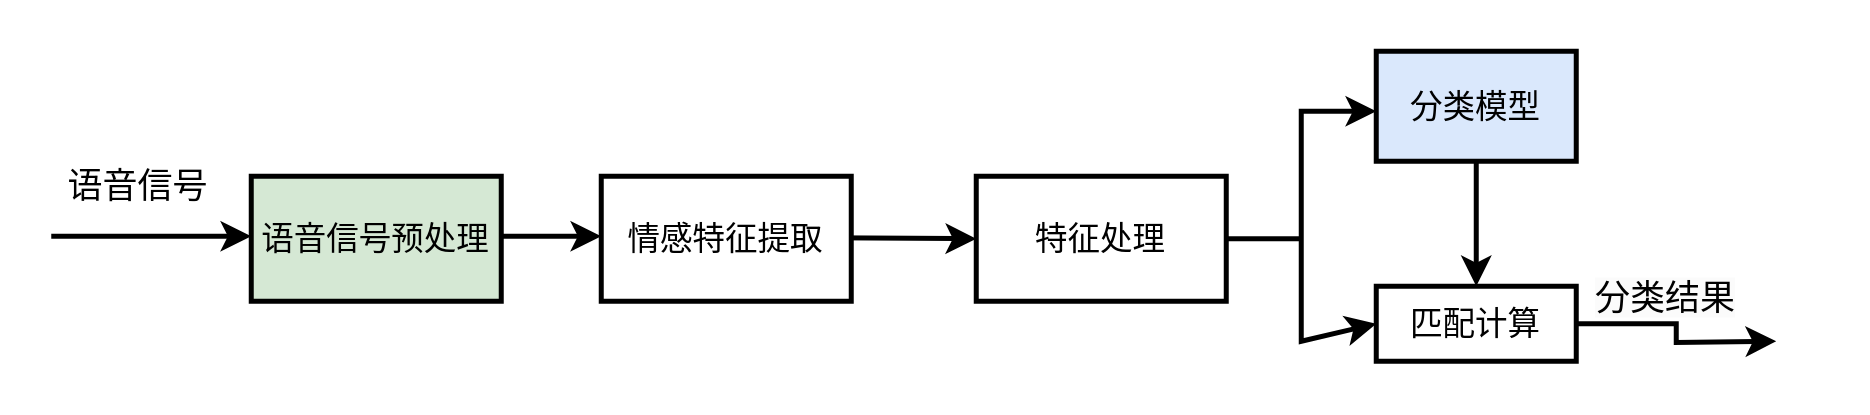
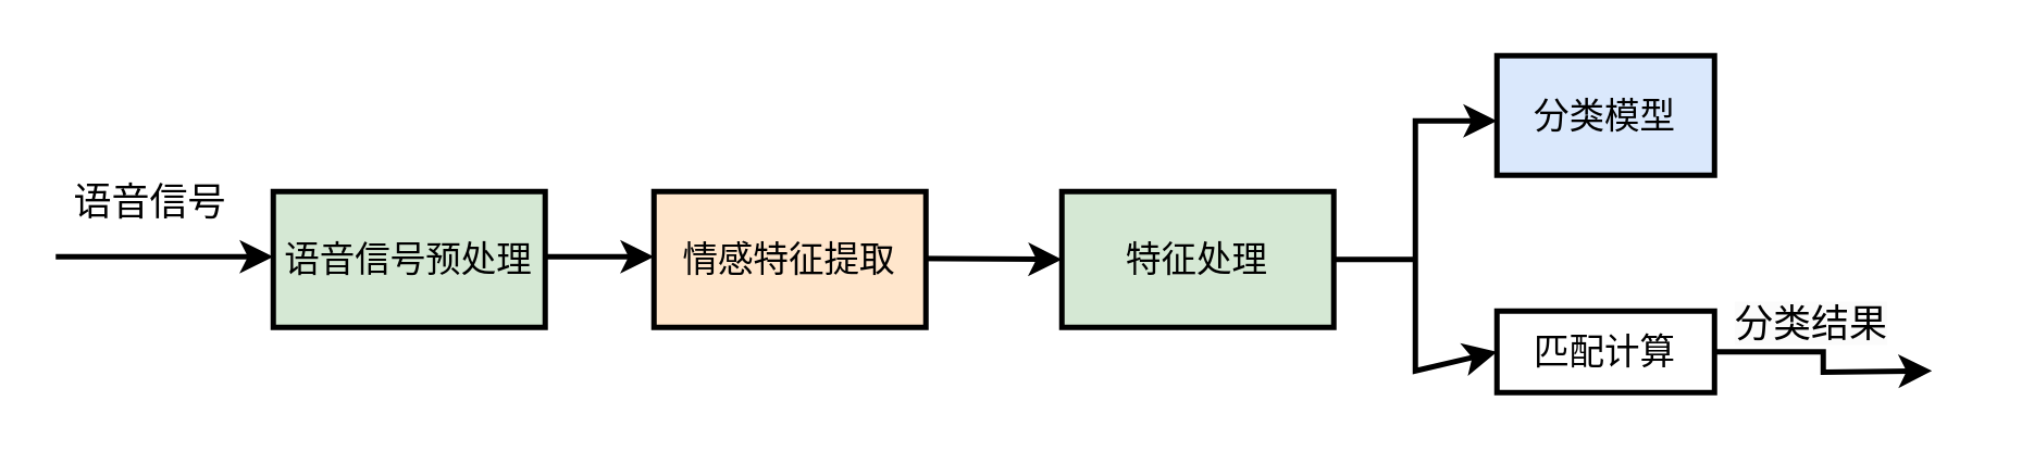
  <mxCell id="0" />
  <mxCell id="1" parent="0" />
  <mxCell id="2" value="" style="endArrow=classic;html=1;rounded=0;strokeWidth=2;" edge="1" parent="1"><mxGeometry width="50" height="50" relative="1" as="geometry"><mxPoint x="20" y="94" as="sourcePoint" /><mxPoint x="100" y="94" as="targetPoint" /></mxGeometry></mxCell>
  <mxCell id="3" value="&lt;font style=&quot;font-size: 13px;&quot;&gt;语音信号预处理&lt;/font&gt;" style="rounded=0;whiteSpace=wrap;html=1;strokeWidth=2;fillColor=#d5e8d4;" vertex="1" parent="1"><mxGeometry x="100" y="70" width="100" height="50" as="geometry" /></mxCell>
  <mxCell id="4" value="" style="endArrow=classic;html=1;rounded=0;strokeWidth=2;" edge="1" parent="1"><mxGeometry width="50" height="50" relative="1" as="geometry"><mxPoint x="200" y="94" as="sourcePoint" /><mxPoint x="240" y="94" as="targetPoint" /></mxGeometry></mxCell>
  <mxCell id="5" value="" style="endArrow=classic;html=1;rounded=0;strokeWidth=2;" edge="1" parent="1"><mxGeometry width="50" height="50" relative="1" as="geometry"><mxPoint x="330" y="94.58" as="sourcePoint" /><mxPoint x="390" y="95" as="targetPoint" /></mxGeometry></mxCell>
  <mxCell id="6" value="&lt;span style=&quot;font-size: 14px;&quot;&gt;语音信号&lt;/span&gt;" style="text;html=1;align=center;verticalAlign=middle;whiteSpace=wrap;rounded=0;" vertex="1" parent="1"><mxGeometry x="20" y="54" width="70" height="40" as="geometry" /></mxCell>
- <mxCell id="7" value="&lt;font style=&quot;font-size: 13px;&quot;&gt;情感特征提取&lt;/font&gt;" style="rounded=0;whiteSpace=wrap;html=1;strokeWidth=2;" vertex="1" parent="1"><mxGeometry x="240" y="70" width="100" height="50" as="geometry" /></mxCell>
- <mxCell id="8" value="&lt;font style=&quot;font-size: 13px;&quot;&gt;特征处理&lt;/font&gt;" style="rounded=0;whiteSpace=wrap;html=1;strokeWidth=2;" vertex="1" parent="1"><mxGeometry x="390" y="70" width="100" height="50" as="geometry" /></mxCell>
+ <mxCell id="7" value="&lt;font style=&quot;font-size: 13px;&quot;&gt;情感特征提取&lt;/font&gt;" style="rounded=0;whiteSpace=wrap;html=1;strokeWidth=2;fillColor=#ffe6cc;" vertex="1" parent="1"><mxGeometry x="240" y="70" width="100" height="50" as="geometry" /></mxCell>
+ <mxCell id="8" value="&lt;font style=&quot;font-size: 13px;&quot;&gt;特征处理&lt;/font&gt;" style="rounded=0;whiteSpace=wrap;html=1;strokeWidth=2;fillColor=#d5e8d4;" vertex="1" parent="1"><mxGeometry x="390" y="70" width="100" height="50" as="geometry" /></mxCell>
  <mxCell id="9" value="" style="endArrow=none;html=1;rounded=0;exitX=1;exitY=0.5;exitDx=0;exitDy=0;strokeWidth=2;" edge="1" parent="1"><mxGeometry width="50" height="50" relative="1" as="geometry"><mxPoint x="490" y="95" as="sourcePoint" /><mxPoint x="520" y="95" as="targetPoint" /></mxGeometry></mxCell>
  <mxCell id="10" value="" style="endArrow=classic;startArrow=classic;html=1;rounded=0;exitX=0;exitY=0.5;exitDx=0;exitDy=0;strokeWidth=2;" edge="1" parent="1" source="14"><mxGeometry width="50" height="50" relative="1" as="geometry"><mxPoint x="520" y="134" as="sourcePoint" /><mxPoint x="550" y="44" as="targetPoint" /><Array as="points"><mxPoint x="520" y="136" /><mxPoint x="520" y="124" /><mxPoint x="520" y="94" /><mxPoint x="520" y="44" /></Array></mxGeometry></mxCell>
- <mxCell id="11" style="edgeStyle=orthogonalEdgeStyle;rounded=0;orthogonalLoop=1;jettySize=auto;html=1;exitX=0.5;exitY=1;exitDx=0;exitDy=0;entryX=0.5;entryY=0;entryDx=0;entryDy=0;strokeWidth=2;" edge="1" parent="1" source="12" target="14"><mxGeometry relative="1" as="geometry" /></mxCell>
  <mxCell id="12" value="&lt;span style=&quot;font-size: 13px;&quot;&gt;分类模型&lt;/span&gt;" style="rounded=0;whiteSpace=wrap;html=1;strokeWidth=2;fillColor=#dae8fc;" vertex="1" parent="1"><mxGeometry x="550" y="20" width="80" height="44" as="geometry" /></mxCell>
  <mxCell id="13" style="edgeStyle=orthogonalEdgeStyle;rounded=0;orthogonalLoop=1;jettySize=auto;html=1;strokeWidth=2;" edge="1" parent="1" source="14"><mxGeometry relative="1" as="geometry"><mxPoint x="710" y="136" as="targetPoint" /></mxGeometry></mxCell>
  <mxCell id="14" value="&lt;span style=&quot;font-size: 13px;&quot;&gt;匹配计算&lt;/span&gt;" style="rounded=0;whiteSpace=wrap;html=1;strokeWidth=2;" vertex="1" parent="1"><mxGeometry x="550" y="114" width="80" height="30" as="geometry" /></mxCell>
  <mxCell id="15" value="&lt;span style=&quot;color: rgb(0, 0, 0); font-family: Helvetica; font-size: 14px; font-style: normal; font-variant-ligatures: normal; font-variant-caps: normal; font-weight: 400; letter-spacing: normal; orphans: 2; text-align: center; text-indent: 0px; text-transform: none; widows: 2; word-spacing: 0px; -webkit-text-stroke-width: 0px; white-space: normal; background-color: rgb(251, 251, 251); text-decoration-thickness: initial; text-decoration-style: initial; text-decoration-color: initial; display: inline !important; float: none;&quot;&gt;分类结果&lt;/span&gt;" style="text;whiteSpace=wrap;html=1;" vertex="1" parent="1"><mxGeometry x="636" y="104" width="90" height="40" as="geometry" /></mxCell>
